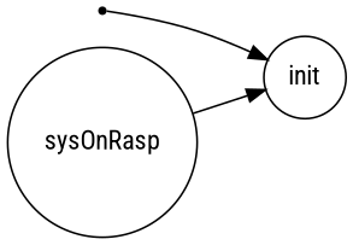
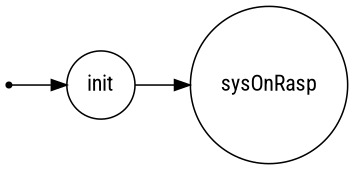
  digraph {
    rankdir=LR
    fontname="Roboto Condensed"
    node [shape=circle fontname="Roboto Condensed"]
    edge [fontname="Roboto Condensed"]
    iniziale [shape=point]
    init
    sysOnRasp
    iniziale -> init
-   sysOnRasp -> init
+   init -> sysOnRasp
  }
